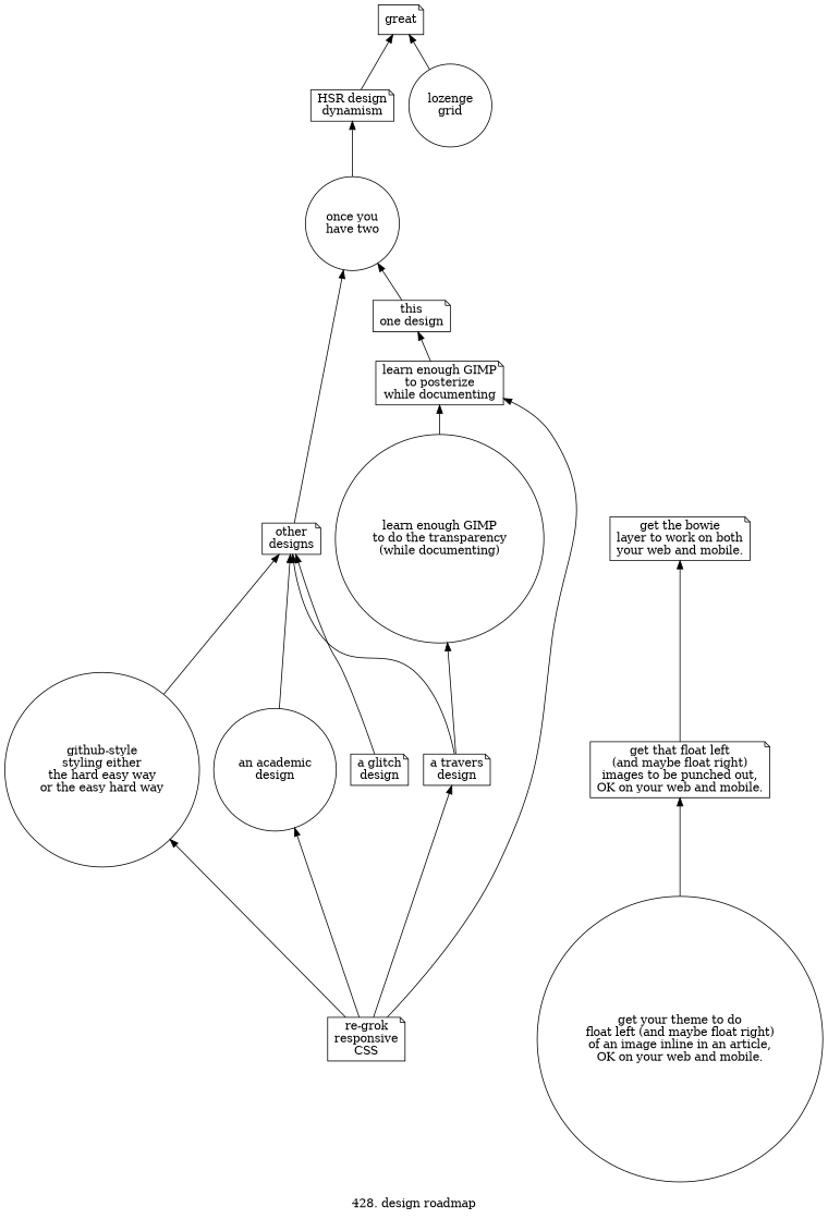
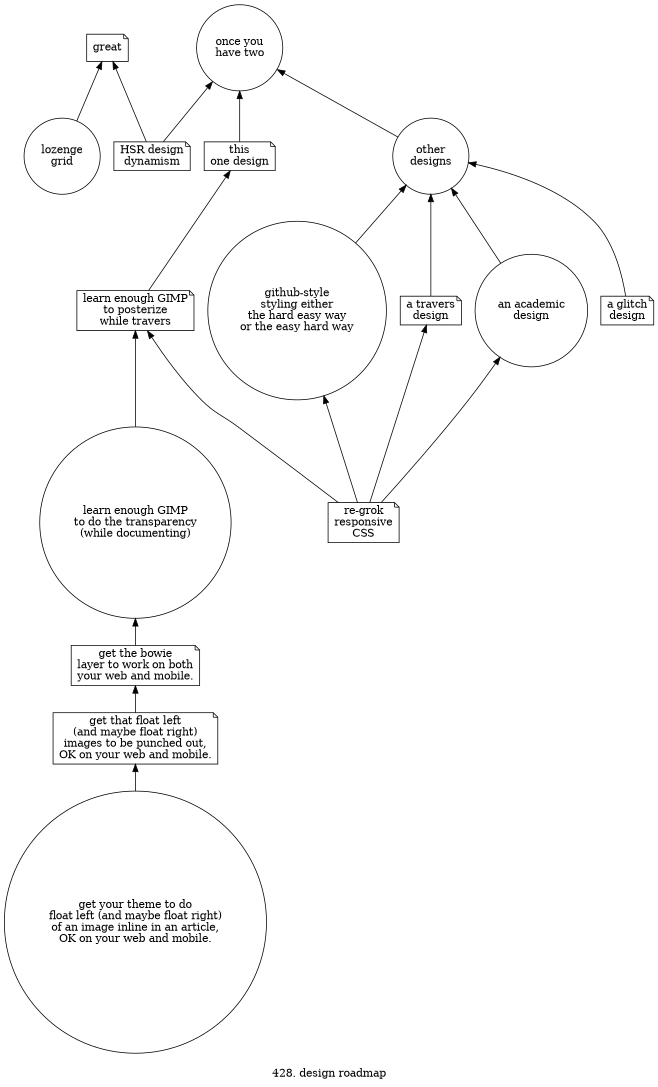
  digraph {
    label="\n428. design roadmap"
    rankdir=BT
    node [shape=note]
    n1 [label=great]
    n2 [label="HSR design\ndynamism"]
    n3 [label="once you\nhave two" shape=circle]
    n4 [label="lozenge\ngrid" shape=circle]
    n5 [label="this\none design"]
-   n6 [label="learn enough GIMP\nto posterize\nwhile documenting"]
+   n6 [label="learn enough GIMP\nto posterize\nwhile travers"]
    n7 [label="learn enough GIMP\nto do the transparency\n(while documenting)" shape=circle]
    n8 [label="get the bowie\nlayer to work on both\nyour web and mobile."]
    n9 [label="get that float left\n(and maybe float right)\nimages to be punched out,\nOK on your web and mobile."]
    n10 [label="get your theme to do\nfloat left (and maybe float right)\nof an image inline in an article,\nOK on your web and mobile." shape=circle]
-   n11 [label="other\ndesigns"]
+   n11 [label="other\ndesigns" shape=circle]
    n12 [label="github-style\nstyling either\nthe hard easy way\nor the easy hard way" shape=circle]
    n13 [label="re-grok\nresponsive\nCSS"]
    n14 [label="a travers\ndesign"]
    n15 [label="an academic\ndesign" shape=circle]
    n16 [label="a glitch\ndesign"]
    n2 -> n1
-   n3 -> n2
+   n2 -> n3
    n4 -> n1
    n5 -> n3
    n6 -> n5
    n7 -> n6
-   n14 -> n7
+   n8 -> n7
    n9 -> n8
    n10 -> n9
    n11 -> n3
    n12 -> n11
    n13 -> n6
    n13 -> n12
    n13 -> n14
    n13 -> n15
    n14 -> n11
    n15 -> n11
    n16 -> n11
  }
